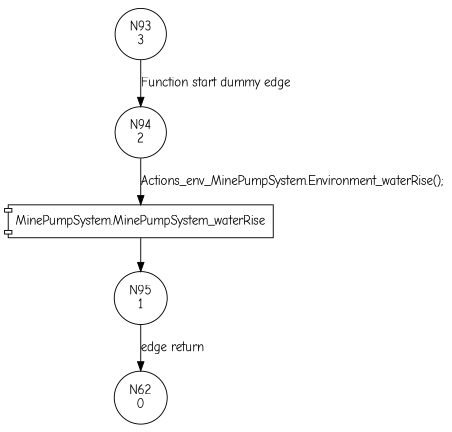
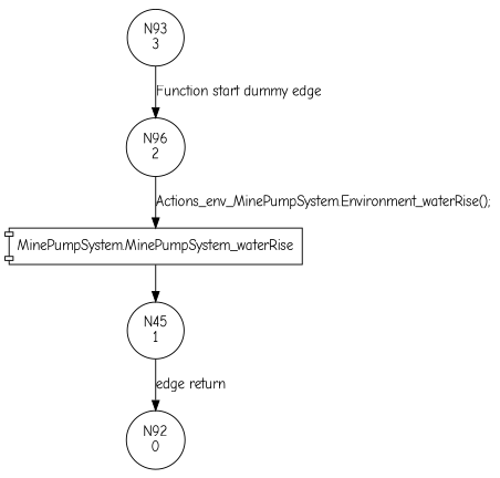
  digraph {
    fontname="Comic Neue"
    node [fontname="Comic Neue" shape=circle]
    edge [fontname="Comic Neue"]
-   n1 [label="N94\n2"]
+   n1 [label="N96\n2"]
    n2 [label="MinePumpSystem.MinePumpSystem_waterRise" shape=component]
-   n3 [label="N95\n1"]
-   n4 [label="N62\n0"]
+   n3 [label="N45\n1"]
+   n4 [label="N92\n0"]
    n5 [label="N93\n3"]
    n1 -> n2 [label="Actions_env_MinePumpSystem.Environment_waterRise();"]
    n2 -> n3
    n3 -> n4 [label="edge return"]
    n5 -> n1 [label="Function start dummy edge"]
  }
